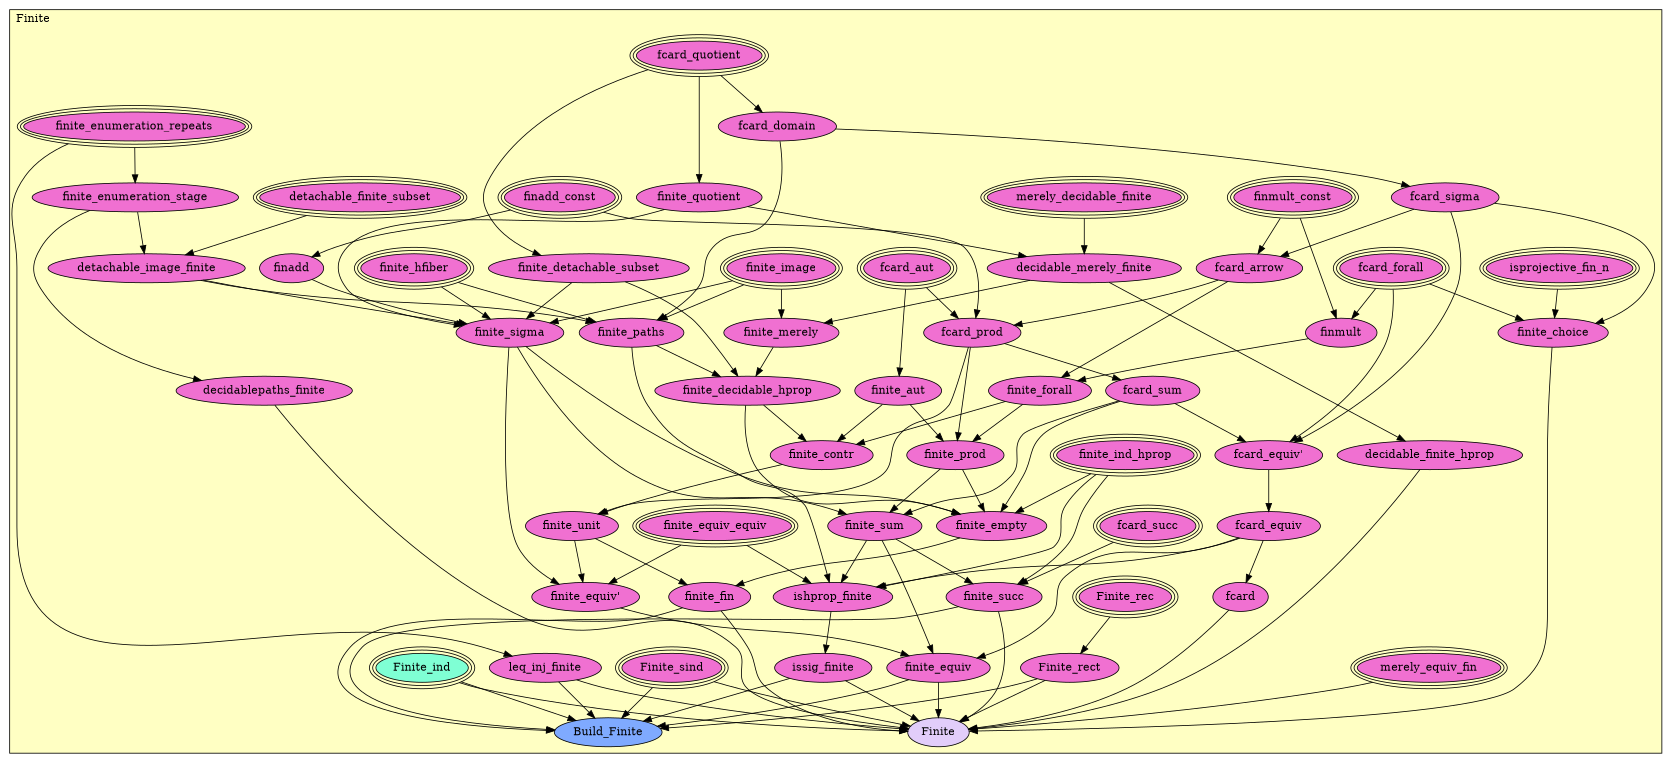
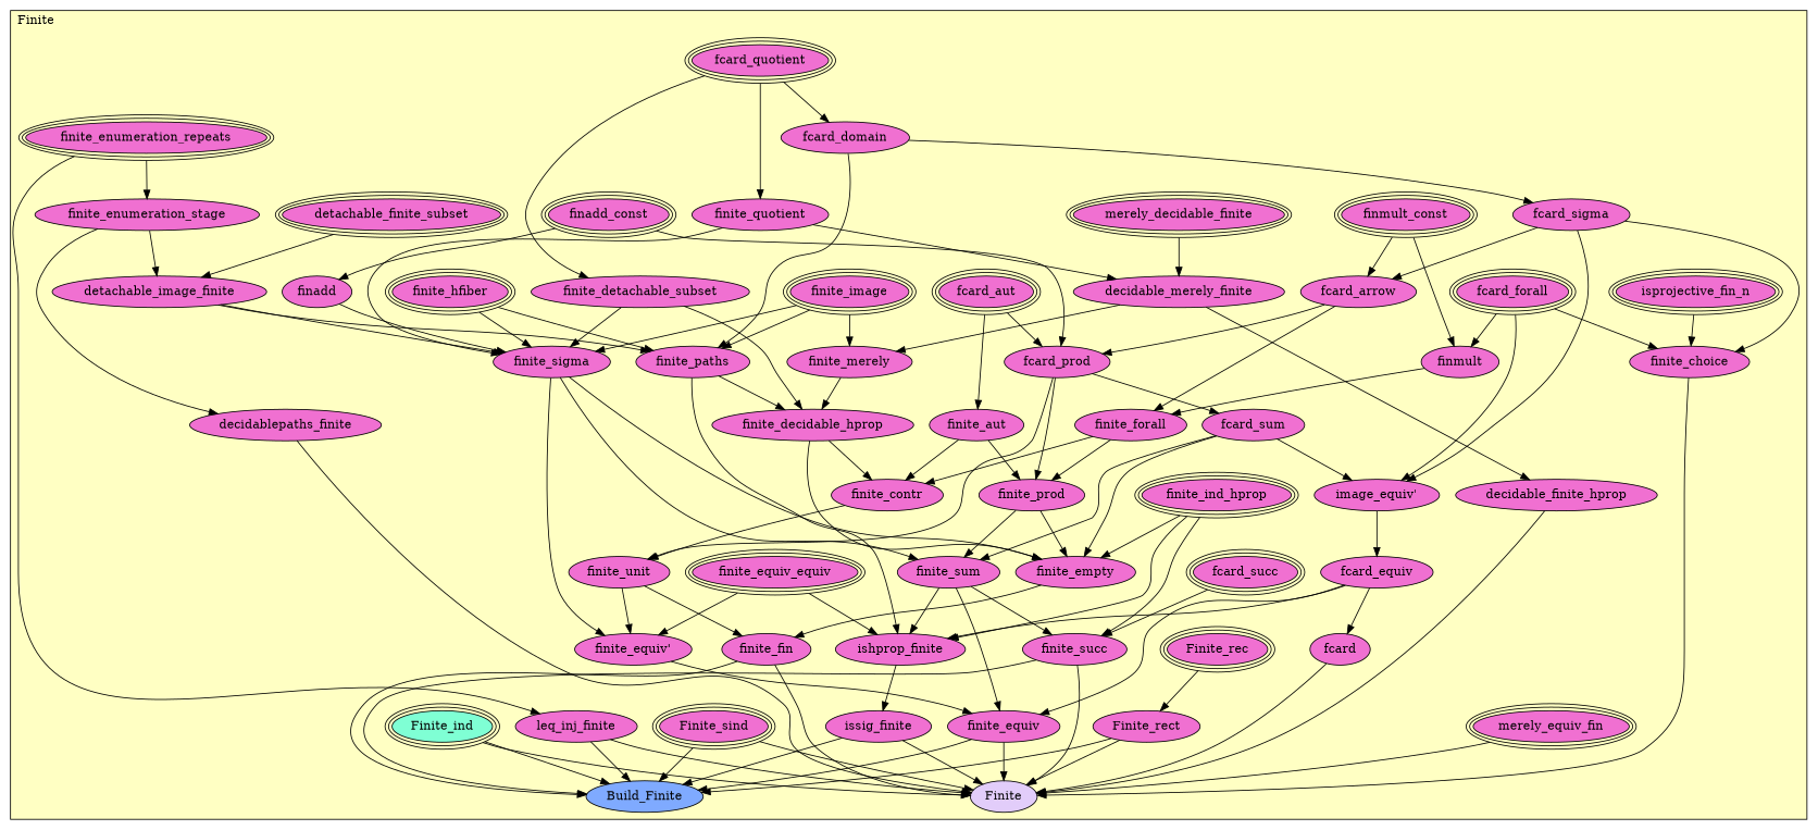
  digraph {
    node [fillcolor="#F070D1" style=filled]
    n1 [label=finite_enumeration_repeats peripheries=3]
    n2 [label=finite_enumeration_stage]
    n3 [label=leq_inj_finite]
    n4 [label=fcard_quotient peripheries=3]
    n5 [label=finite_quotient]
    n6 [label=detachable_finite_subset peripheries=3]
    n7 [label=detachable_image_finite]
    n8 [label=finite_detachable_subset]
    n9 [label=finmult_const peripheries=3]
    n10 [label=fcard_forall peripheries=3]
    n11 [label=finmult]
    n12 [label=finite_image peripheries=3]
    n13 [label=fcard_domain]
    n14 [label=finite_hfiber peripheries=3]
    n15 [label=finadd_const peripheries=3]
    n16 [label=fcard_sigma]
    n17 [label=finadd]
    n18 [label=finite_sigma]
    n19 [label=fcard_aut peripheries=3]
    n20 [label=finite_aut]
    n21 [label=fcard_arrow]
    n22 [label=finite_forall]
    n23 [label=fcard_prod]
    n24 [label=finite_prod]
    n25 [label=fcard_sum]
    n26 [label=finite_sum]
    n27 [label=isprojective_fin_n peripheries=3]
    n28 [label=finite_choice]
    n29 [label=finite_ind_hprop peripheries=3]
    n30 [label=merely_decidable_finite peripheries=3]
    n31 [label=decidable_merely_finite]
    n32 [label=decidable_finite_hprop]
    n33 [label=decidablepaths_finite]
    n34 [label=fcard_succ peripheries=3]
    n35 [label=finite_succ]
    n36 [label=finite_paths]
    n37 [label=finite_merely]
    n38 [label=finite_decidable_hprop]
    n39 [label=finite_contr]
    n40 [label=finite_unit]
    n41 [label=finite_empty]
    n42 [label=finite_fin]
-   n43 [label="fcard_equiv'"]
+   n43 [label="image_equiv'"]
    n44 [label=fcard_equiv]
    n45 [label=finite_equiv_equiv peripheries=3]
    n46 [label="finite_equiv'"]
    n47 [label=finite_equiv]
    n48 [label=ishprop_finite]
    n49 [label=issig_finite]
    n50 [label=merely_equiv_fin peripheries=3]
    n51 [label=fcard]
    n52 [label=Finite_sind peripheries=3]
    n53 [label=Finite_rec peripheries=3]
    n54 [fillcolor="#7FFFD4" label=Finite_ind peripheries=3]
    n55 [label=Finite_rect]
    n56 [fillcolor="#7FAAFF" label=Build_Finite]
    n57 [fillcolor="#E2CDFA" label=Finite]
    subgraph cluster_1 {
      fillcolor="#FFFFC3"
      label=Finite
      labeljust=l
      style=filled
      n1
      n2
      n3
      n4
      n5
      n6
      n7
      n8
      n9
      n10
      n11
      n12
      n13
      n14
      n15
      n16
      n17
      n18
      n19
      n20
      n21
      n22
      n23
      n24
      n25
      n26
      n27
      n28
      n29
      n30
      n31
      n32
      n33
      n34
      n35
      n36
      n37
      n38
      n39
      n40
      n41
      n42
      n43
      n44
      n45
      n46
      n47
      n48
      n49
      n50
      n51
      n52
      n53
      n54
      n55
      n56
      n57
    }
    n1 -> n2
    n1 -> n3
    n2 -> n7
    n2 -> n33
    n3 -> n56
    n3 -> n57
    n4 -> n5
    n4 -> n8
    n4 -> n13
    n5 -> n18
    n5 -> n31
    n6 -> n7
    n7 -> n18
    n7 -> n36
    n8 -> n18
    n8 -> n38
    n9 -> n11
    n9 -> n21
    n10 -> n11
    n10 -> n28
    n10 -> n43
    n11 -> n22
    n12 -> n18
    n12 -> n36
    n12 -> n37
    n13 -> n16
    n13 -> n36
    n14 -> n18
    n14 -> n36
    n15 -> n17
    n15 -> n23
    n16 -> n21
    n16 -> n28
    n16 -> n43
    n17 -> n18
    n18 -> n26
    n18 -> n41
    n18 -> n46
    n19 -> n20
    n19 -> n23
    n20 -> n24
    n20 -> n39
    n21 -> n22
    n21 -> n23
    n22 -> n24
    n22 -> n39
    n23 -> n24
    n23 -> n25
    n23 -> n40
    n24 -> n26
    n24 -> n41
    n25 -> n26
    n25 -> n41
    n25 -> n43
    n26 -> n35
    n26 -> n47
    n26 -> n48
    n27 -> n28
    n28 -> n57
    n29 -> n35
    n29 -> n41
    n29 -> n48
    n30 -> n31
    n31 -> n32
    n31 -> n37
    n32 -> n57
    n33 -> n57
    n34 -> n35
    n35 -> n56
    n35 -> n57
    n36 -> n38
    n36 -> n48
    n37 -> n38
    n38 -> n39
    n38 -> n41
    n39 -> n40
    n40 -> n42
    n40 -> n46
    n41 -> n42
    n42 -> n56
    n42 -> n57
    n43 -> n44
    n44 -> n47
    n44 -> n48
    n44 -> n51
    n45 -> n46
    n45 -> n48
    n46 -> n47
    n47 -> n56
    n47 -> n57
    n48 -> n49
    n49 -> n56
    n49 -> n57
    n50 -> n57
    n51 -> n57
    n52 -> n56
    n52 -> n57
    n53 -> n55
    n54 -> n56
    n54 -> n57
    n55 -> n56
    n55 -> n57
  }
